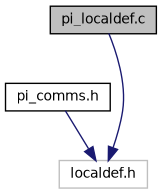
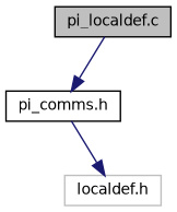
  digraph {
    node [color=black fillcolor=white fontname=Helvetica fontsize=10 shape=record style=filled]
    edge [color=midnightblue fontname=Helvetica fontsize=10 labelfontname=Helvetica labelfontsize=10 style=solid]
    n1 [fillcolor=grey75 fontcolor=black height=0.2 label="pi_localdef.c" width=0.4]
    n2 [height=0.2 label="pi_comms.h" width=0.4]
    n3 [color=grey75 height=0.2 label="localdef.h" width=0.4]
-   n1 -> n3
+   n1 -> n2
    n2 -> n3
  }
